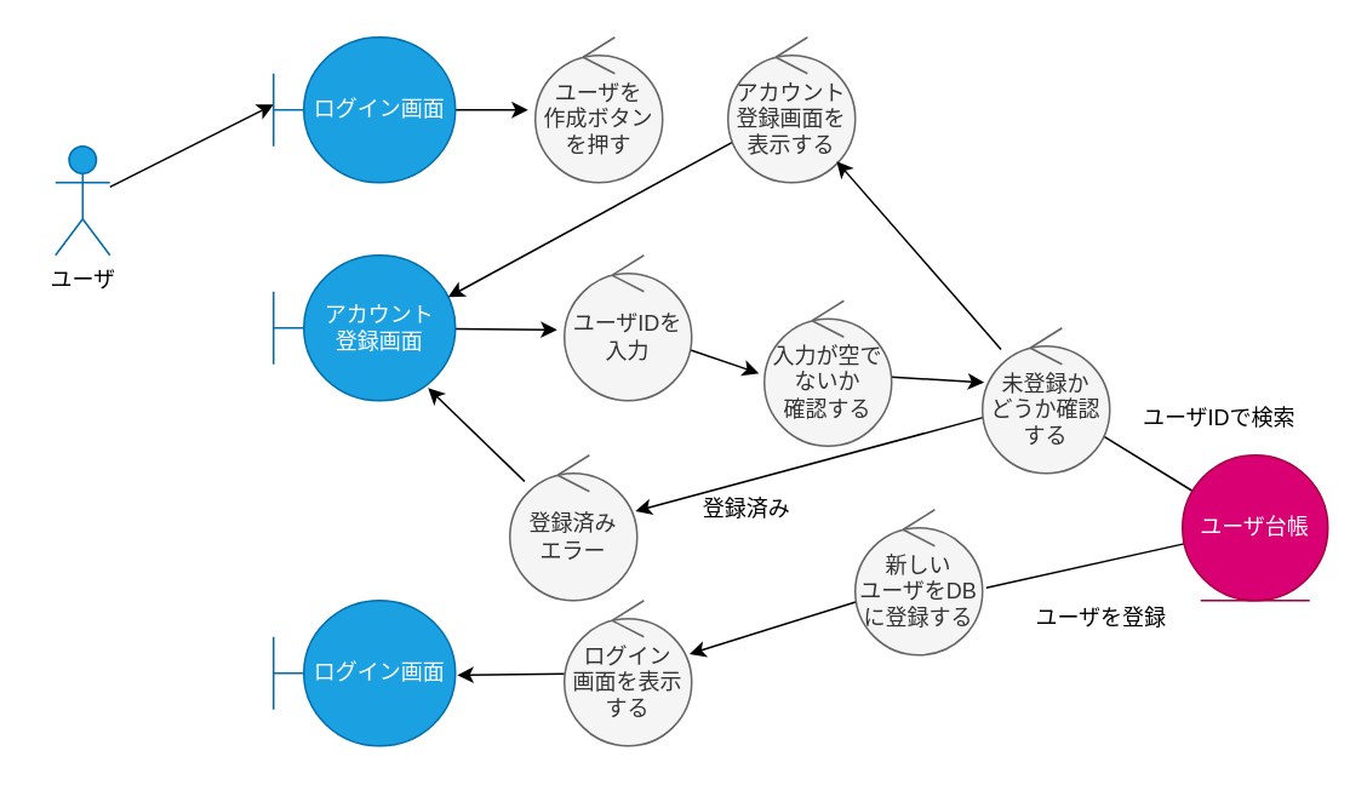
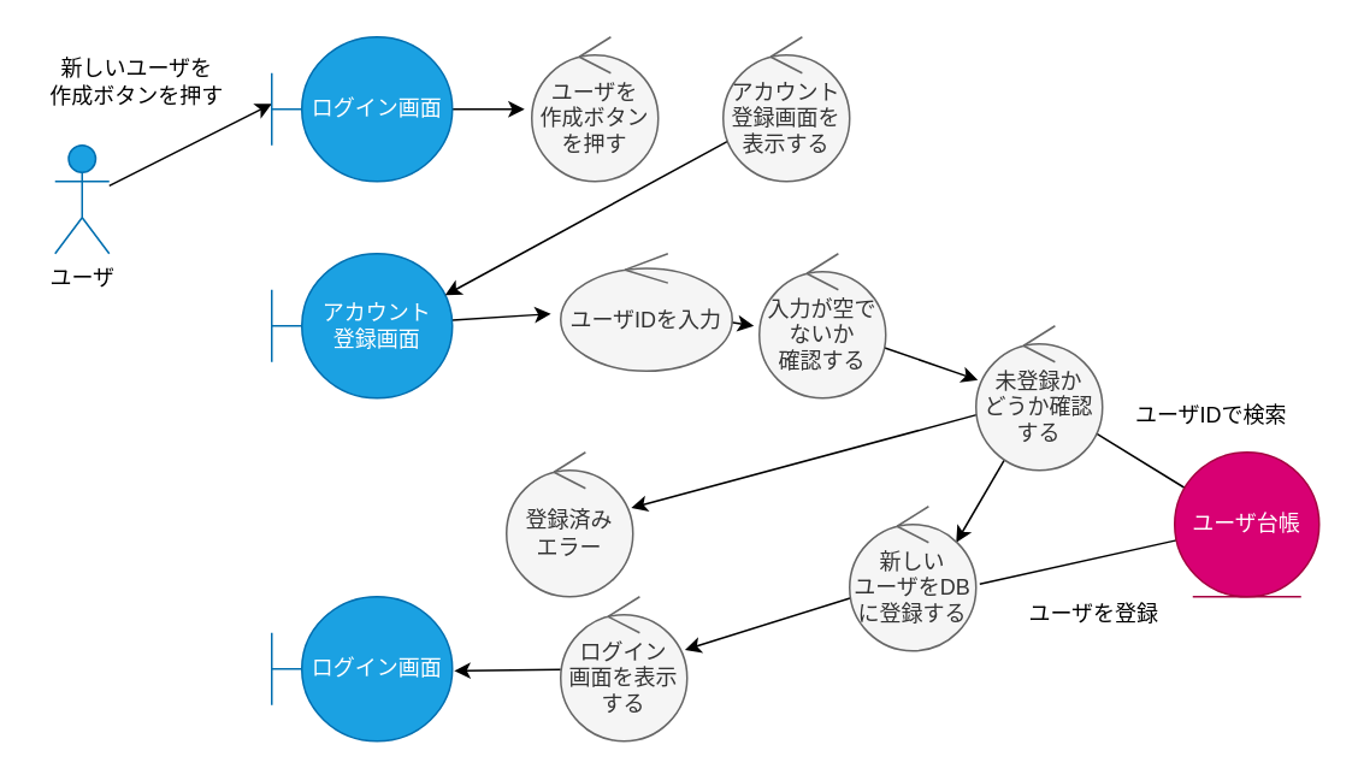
  <mxCell id="0" />
  <mxCell id="1" parent="0" />
  <mxCell id="2" style="edgeStyle=none;html=1;entryX=0;entryY=0.463;entryDx=0;entryDy=0;entryPerimeter=0;fontColor=#000000;endArrow=classic;endFill=1;strokeColor=#000000;" edge="1" parent="1" source="3" target="5"><mxGeometry relative="1" as="geometry" /></mxCell>
  <mxCell id="3" value="&lt;font color=&quot;#000000&quot;&gt;ユーザ&lt;/font&gt;" style="shape=umlActor;verticalLabelPosition=bottom;verticalAlign=top;html=1;strokeColor=#006EAF;fillColor=#1ba1e2;fontColor=#ffffff;" vertex="1" parent="1"><mxGeometry x="30" y="80" width="30" height="60" as="geometry" /></mxCell>
  <mxCell id="4" style="edgeStyle=none;html=1;fontColor=#000000;endArrow=classic;endFill=1;strokeColor=#000000;" edge="1" parent="1" source="5"><mxGeometry relative="1" as="geometry"><mxPoint x="290" y="60" as="targetPoint" /></mxGeometry></mxCell>
  <mxCell id="5" value="ログイン画面" style="shape=umlBoundary;whiteSpace=wrap;html=1;fontColor=#ffffff;strokeColor=#006EAF;fillColor=#1ba1e2;" vertex="1" parent="1"><mxGeometry x="150" y="20" width="100" height="80" as="geometry" /></mxCell>
+ <mxCell id="6" value="新しいユーザを&lt;br&gt;作成ボタンを押す" style="text;html=1;align=center;verticalAlign=middle;resizable=0;points=[];autosize=1;strokeColor=none;fillColor=none;fontColor=#000000;" vertex="1" parent="1"><mxGeometry x="20" y="30" width="110" height="30" as="geometry" /></mxCell>
  <mxCell id="7" style="edgeStyle=none;html=1;entryX=-0.057;entryY=0.513;entryDx=0;entryDy=0;entryPerimeter=0;fontColor=#000000;endArrow=classic;endFill=1;strokeColor=#000000;" edge="1" parent="1" source="8" target="13"><mxGeometry relative="1" as="geometry" /></mxCell>
  <mxCell id="8" value="アカウント&lt;br&gt;登録画面" style="shape=umlBoundary;whiteSpace=wrap;html=1;fontColor=#ffffff;strokeColor=#006EAF;fillColor=#1ba1e2;" vertex="1" parent="1"><mxGeometry x="150" y="140" width="100" height="80" as="geometry" /></mxCell>
  <mxCell id="9" value="ユーザを&lt;br&gt;作成ボタンを押す" style="ellipse;shape=umlControl;whiteSpace=wrap;html=1;fontColor=#333333;strokeColor=#666666;fillColor=#f5f5f5;" vertex="1" parent="1"><mxGeometry x="294" y="20" width="70" height="80" as="geometry" /></mxCell>
  <mxCell id="10" style="edgeStyle=none;html=1;entryX=0.96;entryY=0.288;entryDx=0;entryDy=0;entryPerimeter=0;fontColor=#000000;endArrow=classic;endFill=1;strokeColor=#000000;" edge="1" parent="1" source="11" target="8"><mxGeometry relative="1" as="geometry" /></mxCell>
  <mxCell id="11" value="アカウント登録画面を表示する" style="ellipse;shape=umlControl;whiteSpace=wrap;html=1;fontColor=#333333;strokeColor=#666666;fillColor=#f5f5f5;" vertex="1" parent="1"><mxGeometry x="400" y="20" width="70" height="80" as="geometry" /></mxCell>
  <mxCell id="12" style="edgeStyle=none;html=1;entryX=-0.043;entryY=0.5;entryDx=0;entryDy=0;entryPerimeter=0;fontColor=#000000;endArrow=classic;endFill=1;strokeColor=#000000;" edge="1" parent="1" source="13" target="15"><mxGeometry relative="1" as="geometry" /></mxCell>
- <mxCell id="13" value="ユーザIDを入力" style="ellipse;shape=umlControl;whiteSpace=wrap;html=1;fontColor=#333333;strokeColor=#666666;fillColor=#f5f5f5;" vertex="1" parent="1"><mxGeometry x="310" y="140" width="70" height="80" as="geometry" /></mxCell>
+ <mxCell id="13" value="ユーザIDを入力" style="ellipse;shape=umlControl;whiteSpace=wrap;html=1;fontColor=#333333;strokeColor=#666666;fillColor=#f5f5f5;" vertex="1" parent="1"><mxGeometry x="310" y="140" width="95" height="65" as="geometry" /></mxCell>
  <mxCell id="14" style="edgeStyle=none;html=1;entryX=0.014;entryY=0.375;entryDx=0;entryDy=0;entryPerimeter=0;fontColor=#000000;endArrow=classic;endFill=1;strokeColor=#000000;" edge="1" parent="1" source="15" target="19"><mxGeometry relative="1" as="geometry" /></mxCell>
- <mxCell id="15" value="入力が空でないか&lt;br&gt;確認する" style="ellipse;shape=umlControl;whiteSpace=wrap;html=1;fontColor=#333333;strokeColor=#666666;fillColor=#f5f5f5;" vertex="1" parent="1"><mxGeometry x="420" y="165" width="70" height="80" as="geometry" /></mxCell>
+ <mxCell id="15" value="入力が空でないか&lt;br&gt;確認する" style="ellipse;shape=umlControl;whiteSpace=wrap;html=1;fontColor=#333333;strokeColor=#666666;fillColor=#f5f5f5;" vertex="1" parent="1"><mxGeometry x="420" y="140" width="70" height="80" as="geometry" /></mxCell>
  <mxCell id="16" style="edgeStyle=none;html=1;entryX=0.075;entryY=0.25;entryDx=0;entryDy=0;entryPerimeter=0;fontColor=#000000;endArrow=none;endFill=0;strokeColor=#000000;" edge="1" parent="1" source="19" target="21"><mxGeometry relative="1" as="geometry" /></mxCell>
- <mxCell id="17" style="edgeStyle=none;html=1;fontColor=#000000;endArrow=classic;endFill=1;strokeColor=#000000;" edge="1" parent="1" source="19" target="11"><mxGeometry relative="1" as="geometry" /></mxCell>
+ <mxCell id="17" style="edgeStyle=none;html=1;entryX=0.843;entryY=0.25;entryDx=0;entryDy=0;entryPerimeter=0;fontColor=#000000;endArrow=classic;endFill=1;strokeColor=#000000;" edge="1" parent="1" source="19" target="24"><mxGeometry relative="1" as="geometry" /></mxCell>
  <mxCell id="18" style="edgeStyle=none;html=1;fontColor=#000000;endArrow=classic;endFill=1;strokeColor=#000000;" edge="1" parent="1" source="19" target="26"><mxGeometry relative="1" as="geometry" /></mxCell>
  <mxCell id="19" value="未登録か&lt;br&gt;どうか確認する" style="ellipse;shape=umlControl;whiteSpace=wrap;html=1;fontColor=#333333;strokeColor=#666666;fillColor=#f5f5f5;" vertex="1" parent="1"><mxGeometry x="540" y="180" width="70" height="80" as="geometry" /></mxCell>
  <mxCell id="20" style="edgeStyle=none;html=1;entryX=1.029;entryY=0.538;entryDx=0;entryDy=0;entryPerimeter=0;fontColor=#000000;endArrow=none;endFill=0;strokeColor=#000000;" edge="1" parent="1" source="21" target="24"><mxGeometry relative="1" as="geometry" /></mxCell>
  <mxCell id="21" value="ユーザ台帳" style="ellipse;shape=umlEntity;whiteSpace=wrap;html=1;fontColor=#ffffff;strokeColor=#A50040;fillColor=#d80073;" vertex="1" parent="1"><mxGeometry x="650" y="250" width="80" height="80" as="geometry" /></mxCell>
  <mxCell id="22" value="ユーザIDで検索" style="text;html=1;align=center;verticalAlign=middle;resizable=0;points=[];autosize=1;strokeColor=none;fillColor=none;fontColor=#000000;" vertex="1" parent="1"><mxGeometry x="620" y="220" width="100" height="20" as="geometry" /></mxCell>
  <mxCell id="23" style="edgeStyle=none;html=1;fontColor=#000000;endArrow=classic;endFill=1;strokeColor=#000000;" edge="1" parent="1" source="24" target="30"><mxGeometry relative="1" as="geometry" /></mxCell>
  <mxCell id="24" value="新しい&lt;br&gt;ユーザをDBに登録する" style="ellipse;shape=umlControl;whiteSpace=wrap;html=1;fontColor=#333333;strokeColor=#666666;fillColor=#f5f5f5;" vertex="1" parent="1"><mxGeometry x="470" y="280" width="70" height="80" as="geometry" /></mxCell>
- <mxCell id="25" style="edgeStyle=none;html=1;fontColor=#000000;endArrow=classic;endFill=1;strokeColor=#000000;entryX=0.85;entryY=0.913;entryDx=0;entryDy=0;entryPerimeter=0;" edge="1" parent="1" source="26" target="8"><mxGeometry relative="1" as="geometry" /></mxCell>
  <mxCell id="26" value="登録済み&lt;br&gt;エラー" style="ellipse;shape=umlControl;whiteSpace=wrap;html=1;fontColor=#333333;strokeColor=#666666;fillColor=#f5f5f5;" vertex="1" parent="1"><mxGeometry x="280" y="250" width="70" height="80" as="geometry" /></mxCell>
- <mxCell id="27" value="登録済み" style="text;html=1;align=center;verticalAlign=middle;resizable=0;points=[];autosize=1;strokeColor=none;fillColor=none;fontColor=#000000;" vertex="1" parent="1"><mxGeometry x="380" y="270" width="60" height="20" as="geometry" /></mxCell>
  <mxCell id="28" value="ユーザを登録" style="text;html=1;align=center;verticalAlign=middle;resizable=0;points=[];autosize=1;strokeColor=none;fillColor=none;fontColor=#000000;" vertex="1" parent="1"><mxGeometry x="560" y="330" width="90" height="20" as="geometry" /></mxCell>
  <mxCell id="29" style="edgeStyle=none;html=1;entryX=1.01;entryY=0.513;entryDx=0;entryDy=0;entryPerimeter=0;fontColor=#000000;endArrow=classic;endFill=1;strokeColor=#000000;" edge="1" parent="1" source="30" target="31"><mxGeometry relative="1" as="geometry" /></mxCell>
  <mxCell id="30" value="ログイン&lt;br&gt;画面を表示する" style="ellipse;shape=umlControl;whiteSpace=wrap;html=1;fontColor=#333333;strokeColor=#666666;fillColor=#f5f5f5;" vertex="1" parent="1"><mxGeometry x="310" y="330" width="70" height="80" as="geometry" /></mxCell>
  <mxCell id="31" value="ログイン画面" style="shape=umlBoundary;whiteSpace=wrap;html=1;fontColor=#ffffff;strokeColor=#006EAF;fillColor=#1ba1e2;" vertex="1" parent="1"><mxGeometry x="150" y="330" width="100" height="80" as="geometry" /></mxCell>
